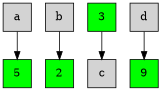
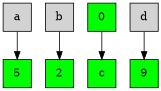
  digraph {
    node [shape=square style=filled]
    n1 [fillcolor=green label=5]
    2 [fillcolor=green]
-   3 [fillcolor=green]
-   c
+   3 [fillcolor=green label=0]
+   c [fillcolor=green]
    n5 [fillcolor=green label=9]
    a
    b
    d
    3 -> c
    a -> n1
    b -> 2
    d -> n5
  }
